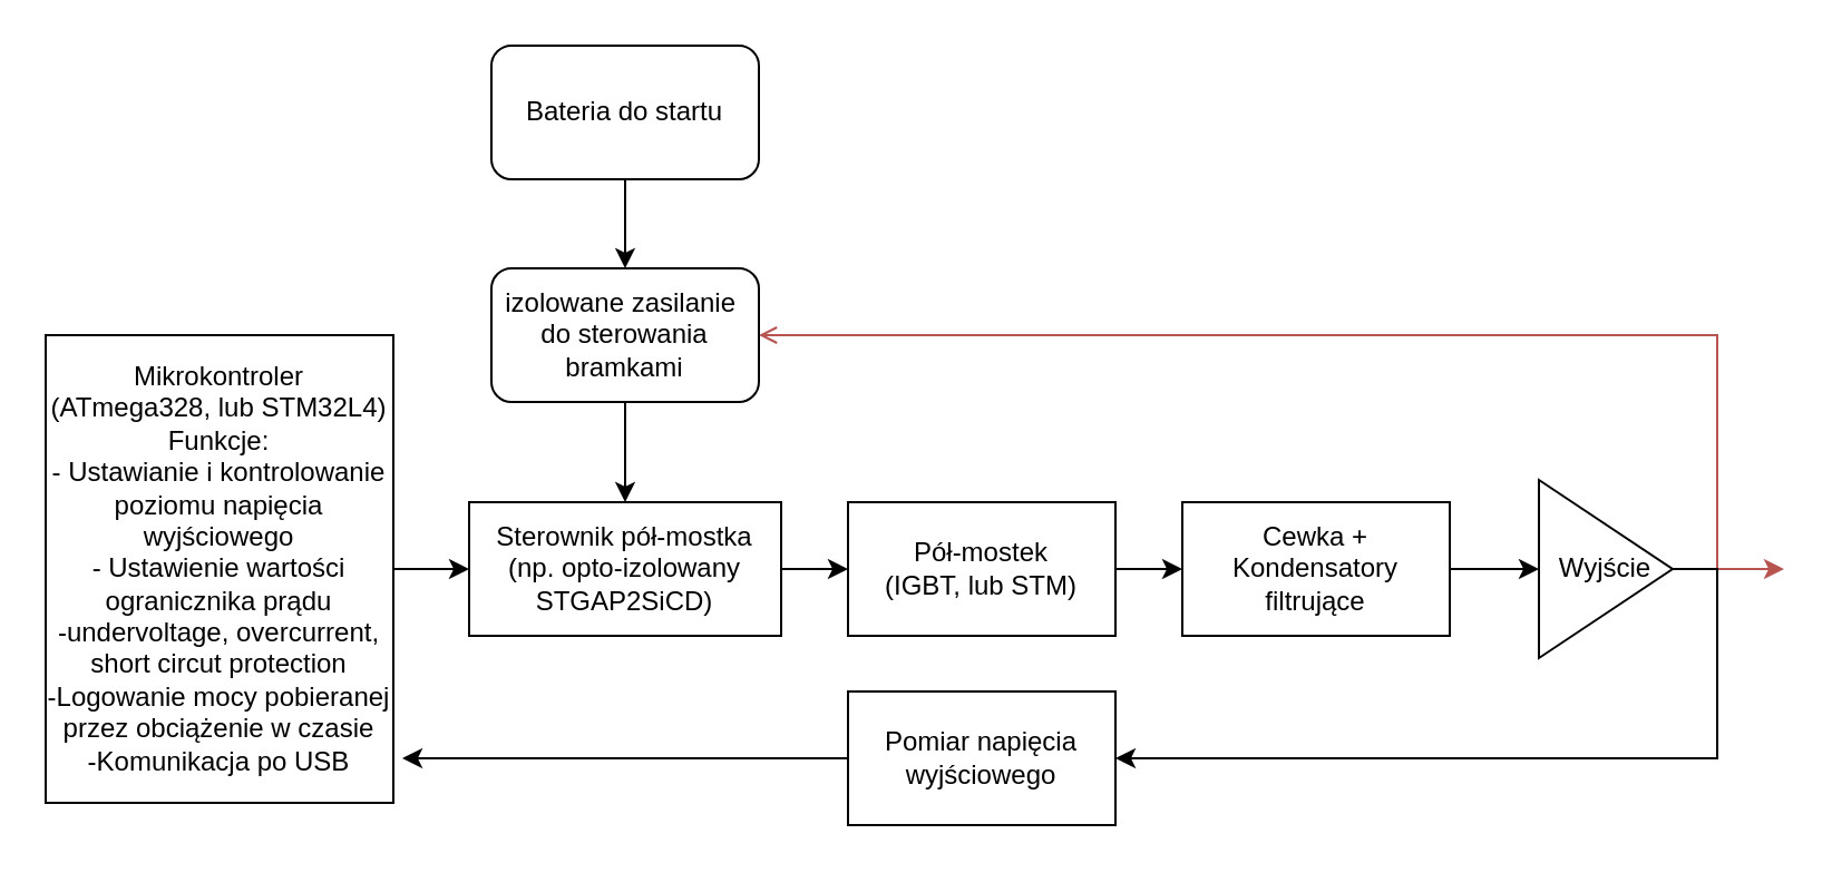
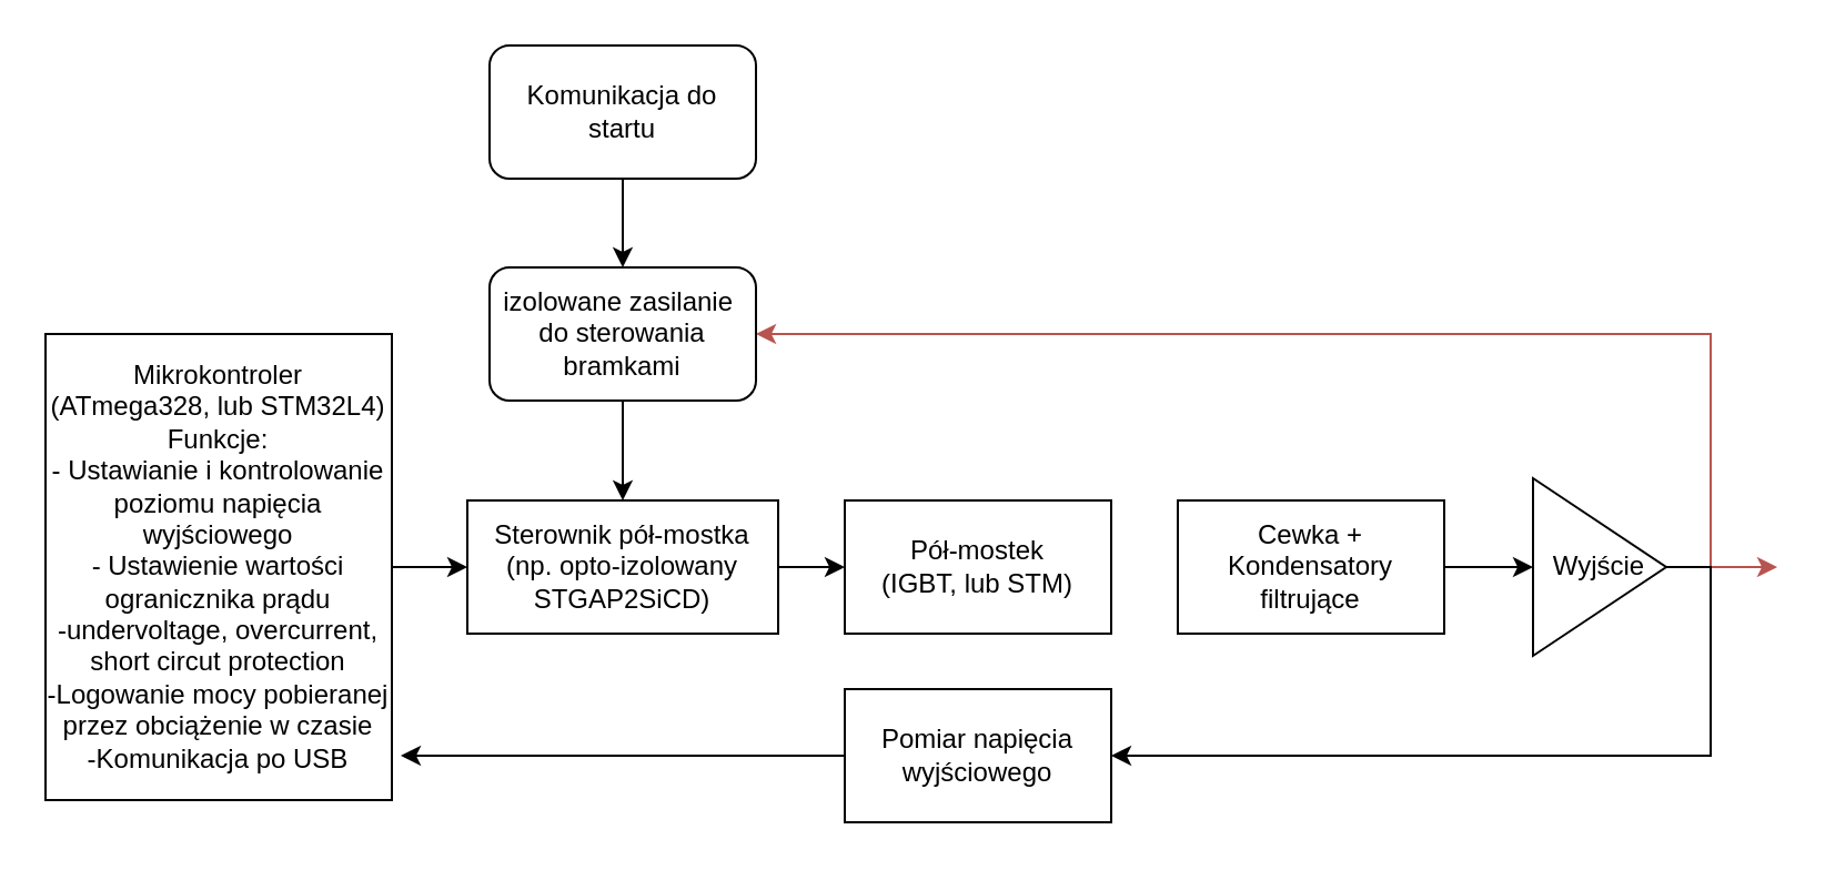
  <mxCell id="0" />
  <mxCell id="1" parent="0" />
  <mxCell id="2" value="" style="edgeStyle=orthogonalEdgeStyle;rounded=0;orthogonalLoop=1;jettySize=auto;html=1;" edge="1" parent="1" source="3" target="5"><mxGeometry relative="1" as="geometry" /></mxCell>
  <mxCell id="3" value="Mikrokontroler&lt;br&gt;(ATmega328, lub STM32L4)&lt;br&gt;Funkcje:&lt;br&gt;- Ustawianie i kontrolowanie poziomu napięcia wyjściowego&lt;br&gt;- Ustawienie wartości ogranicznika prądu&lt;br&gt;-undervoltage, overcurrent, short circut protection&lt;br&gt;-Logowanie mocy pobieranej przez obciążenie w czasie&lt;br&gt;-Komunikacja po USB" style="rounded=0;whiteSpace=wrap;html=1;" vertex="1" parent="1"><mxGeometry x="20" y="150" width="156" height="210" as="geometry" /></mxCell>
  <mxCell id="4" value="" style="edgeStyle=orthogonalEdgeStyle;rounded=0;orthogonalLoop=1;jettySize=auto;html=1;" edge="1" parent="1" source="5" target="7"><mxGeometry relative="1" as="geometry" /></mxCell>
  <mxCell id="5" value="Sterownik pół-mostka&lt;br&gt;(np. opto-izolowany  STGAP2SiCD)" style="whiteSpace=wrap;html=1;rounded=0;" vertex="1" parent="1"><mxGeometry x="210" y="225" width="140" height="60" as="geometry" /></mxCell>
- <mxCell id="6" value="" style="edgeStyle=orthogonalEdgeStyle;rounded=0;orthogonalLoop=1;jettySize=auto;html=1;" edge="1" parent="1" source="7" target="9"><mxGeometry relative="1" as="geometry" /></mxCell>
  <mxCell id="7" value="Pół-mostek&lt;br&gt;(IGBT, lub STM)" style="whiteSpace=wrap;html=1;rounded=0;" vertex="1" parent="1"><mxGeometry x="380" y="225" width="120" height="60" as="geometry" /></mxCell>
  <mxCell id="8" value="" style="edgeStyle=orthogonalEdgeStyle;rounded=0;orthogonalLoop=1;jettySize=auto;html=1;" edge="1" parent="1" source="9" target="13"><mxGeometry relative="1" as="geometry" /></mxCell>
  <mxCell id="9" value="Cewka + Kondensatory filtrujące" style="whiteSpace=wrap;html=1;rounded=0;" vertex="1" parent="1"><mxGeometry x="530" y="225" width="120" height="60" as="geometry" /></mxCell>
- <mxCell id="10" style="edgeStyle=orthogonalEdgeStyle;rounded=0;orthogonalLoop=1;jettySize=auto;html=1;entryX=1;entryY=0.5;entryDx=0;entryDy=0;fillColor=#f8cecc;strokeColor=#b85450;endArrow=open;" edge="1" parent="1" source="13" target="15"><mxGeometry relative="1" as="geometry"><Array as="points"><mxPoint x="770" y="255" /><mxPoint x="770" y="150" /></Array></mxGeometry></mxCell>
+ <mxCell id="10" style="edgeStyle=orthogonalEdgeStyle;rounded=0;orthogonalLoop=1;jettySize=auto;html=1;entryX=1;entryY=0.5;entryDx=0;entryDy=0;fillColor=#f8cecc;strokeColor=#b85450;" edge="1" parent="1" source="13" target="15"><mxGeometry relative="1" as="geometry"><Array as="points"><mxPoint x="770" y="255" /><mxPoint x="770" y="150" /></Array></mxGeometry></mxCell>
  <mxCell id="11" value="" style="edgeStyle=orthogonalEdgeStyle;rounded=0;orthogonalLoop=1;jettySize=auto;html=1;fillColor=#f8cecc;strokeColor=#b85450;" edge="1" parent="1" source="13"><mxGeometry relative="1" as="geometry"><mxPoint x="800" y="255" as="targetPoint" /></mxGeometry></mxCell>
  <mxCell id="12" style="edgeStyle=orthogonalEdgeStyle;rounded=0;orthogonalLoop=1;jettySize=auto;html=1;entryX=1;entryY=0.5;entryDx=0;entryDy=0;" edge="1" parent="1" source="13" target="19"><mxGeometry relative="1" as="geometry"><mxPoint x="510" y="340" as="targetPoint" /><Array as="points"><mxPoint x="770" y="255" /><mxPoint x="770" y="340" /></Array></mxGeometry></mxCell>
  <mxCell id="13" value="Wyjście" style="triangle;whiteSpace=wrap;html=1;rounded=0;" vertex="1" parent="1"><mxGeometry x="690" y="215" width="60" height="80" as="geometry" /></mxCell>
  <mxCell id="14" value="" style="edgeStyle=orthogonalEdgeStyle;rounded=0;orthogonalLoop=1;jettySize=auto;html=1;" edge="1" parent="1" source="15" target="5"><mxGeometry relative="1" as="geometry" /></mxCell>
  <mxCell id="15" value="izolowane zasilanie&amp;nbsp;&lt;br&gt;do sterowania bramkami" style="rounded=1;whiteSpace=wrap;html=1;" vertex="1" parent="1"><mxGeometry x="220" y="120" width="120" height="60" as="geometry" /></mxCell>
  <mxCell id="16" value="" style="edgeStyle=orthogonalEdgeStyle;rounded=0;orthogonalLoop=1;jettySize=auto;html=1;" edge="1" parent="1" source="17" target="15"><mxGeometry relative="1" as="geometry" /></mxCell>
- <mxCell id="17" value="Bateria do startu" style="rounded=1;whiteSpace=wrap;html=1;" vertex="1" parent="1"><mxGeometry x="220" y="20" width="120" height="60" as="geometry" /></mxCell>
+ <mxCell id="17" value="Komunikacja do startu" style="rounded=1;whiteSpace=wrap;html=1;" vertex="1" parent="1"><mxGeometry x="220" y="20" width="120" height="60" as="geometry" /></mxCell>
  <mxCell id="18" style="edgeStyle=orthogonalEdgeStyle;rounded=0;orthogonalLoop=1;jettySize=auto;html=1;" edge="1" parent="1" source="19"><mxGeometry relative="1" as="geometry"><mxPoint x="180" y="340" as="targetPoint" /></mxGeometry></mxCell>
  <mxCell id="19" value="Pomiar napięcia wyjściowego" style="rounded=0;whiteSpace=wrap;html=1;" vertex="1" parent="1"><mxGeometry x="380" y="310" width="120" height="60" as="geometry" /></mxCell>
